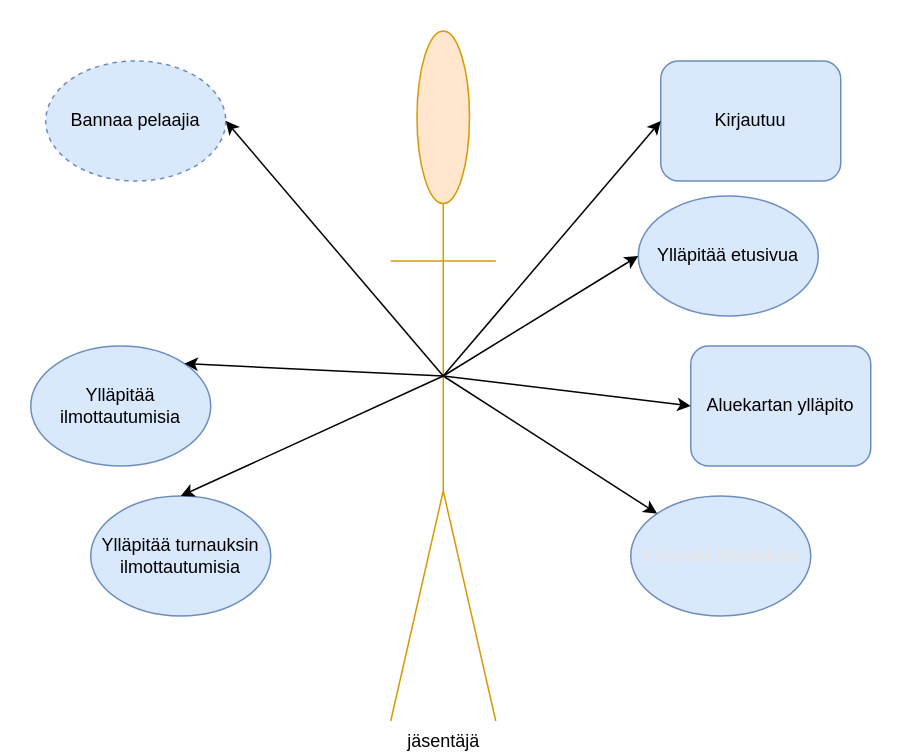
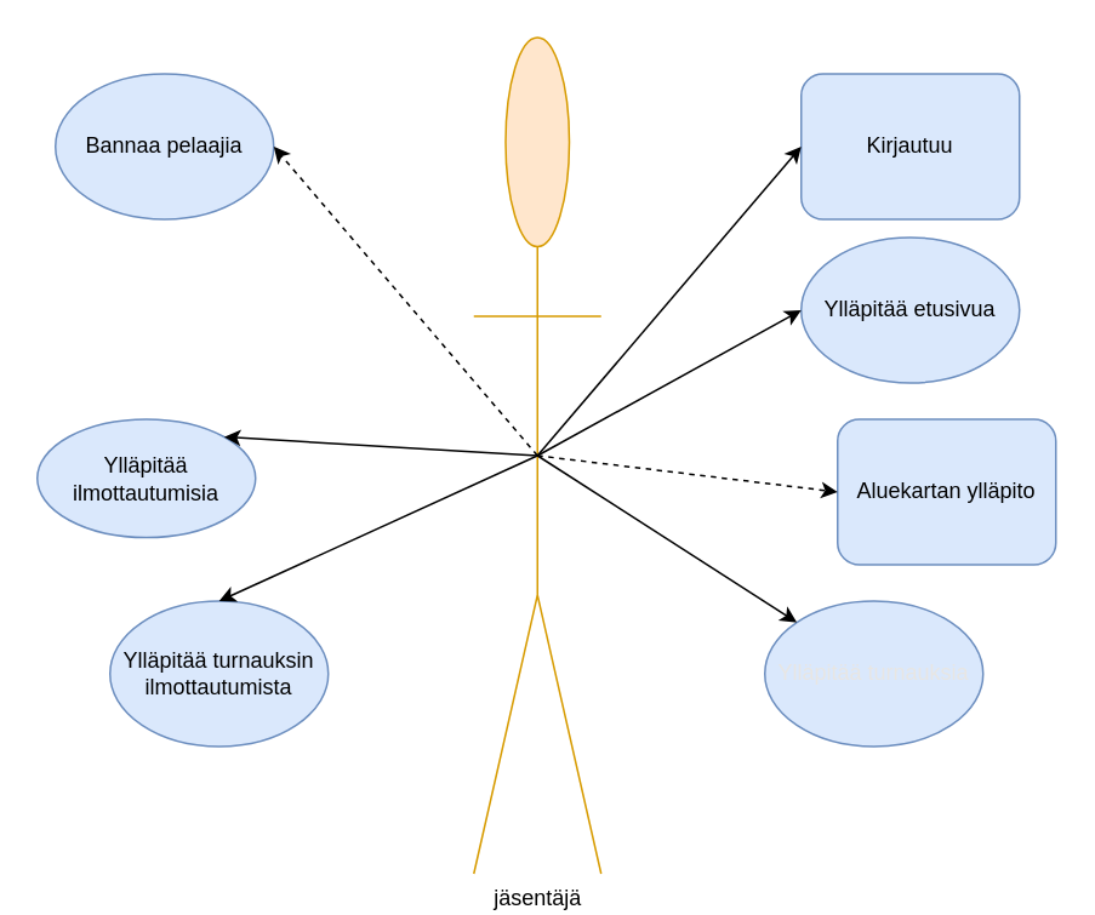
  <mxCell id="0" />
  <mxCell id="1" parent="0" />
  <mxCell id="2" value="jäsentäjä" style="shape=umlActor;verticalLabelPosition=bottom;verticalAlign=top;html=1;outlineConnect=0;fillColor=#ffe6cc;strokeColor=#d79b00;" vertex="1" parent="1"><mxGeometry x="260" y="20" width="70" height="460" as="geometry" /></mxCell>
  <mxCell id="3" value="Kirjautuu" style="whiteSpace=wrap;html=1;fillColor=#dae8fc;strokeColor=#6c8ebf;rounded=1;" vertex="1" parent="1"><mxGeometry x="440" y="40" width="120" height="80" as="geometry" /></mxCell>
  <mxCell id="4" value="" style="endArrow=classic;html=1;entryX=0;entryY=0.5;entryDx=0;entryDy=0;exitX=0.5;exitY=0.5;exitDx=0;exitDy=0;exitPerimeter=0;" edge="1" parent="1" source="2" target="3"><mxGeometry width="50" height="50" relative="1" as="geometry"><mxPoint x="410" y="250" as="sourcePoint" /><mxPoint x="460" y="200" as="targetPoint" /></mxGeometry></mxCell>
- <mxCell id="5" value="Ylläpitää etusivua" style="ellipse;whiteSpace=wrap;html=1;fillColor=#dae8fc;strokeColor=#6c8ebf;" vertex="1" parent="1"><mxGeometry x="425" y="130" width="120" height="80" as="geometry" /></mxCell>
+ <mxCell id="5" value="Ylläpitää etusivua" style="ellipse;whiteSpace=wrap;html=1;fillColor=#dae8fc;strokeColor=#6c8ebf;" vertex="1" parent="1"><mxGeometry x="440" y="130" width="120" height="80" as="geometry" /></mxCell>
  <mxCell id="6" value="" style="endArrow=classic;html=1;entryX=0;entryY=0.5;entryDx=0;entryDy=0;exitX=0.5;exitY=0.5;exitDx=0;exitDy=0;exitPerimeter=0;" edge="1" parent="1" target="5" source="2"><mxGeometry width="50" height="50" relative="1" as="geometry"><mxPoint x="295" y="195" as="sourcePoint" /><mxPoint x="460" y="290" as="targetPoint" /></mxGeometry></mxCell>
  <mxCell id="7" value="&lt;font face=&quot;monospace&quot;&gt;&lt;span style=&quot;font-size: 0px&quot;&gt;xfazafdsgsdg&lt;/span&gt;&lt;/font&gt;&lt;span style=&quot;color: rgb(232 , 230 , 227)&quot;&gt;Ylläpitää&amp;nbsp;turnauksia&lt;/span&gt;" style="ellipse;whiteSpace=wrap;html=1;fillColor=#dae8fc;strokeColor=#6c8ebf;" vertex="1" parent="1"><mxGeometry x="420" y="330" width="120" height="80" as="geometry" /></mxCell>
  <mxCell id="8" value="" style="endArrow=classic;html=1;entryX=0;entryY=0;entryDx=0;entryDy=0;exitX=0.5;exitY=0.5;exitDx=0;exitDy=0;exitPerimeter=0;" edge="1" parent="1" target="7" source="2"><mxGeometry width="50" height="50" relative="1" as="geometry"><mxPoint x="290" y="295" as="sourcePoint" /><mxPoint x="455" y="390" as="targetPoint" /></mxGeometry></mxCell>
- <mxCell id="9" value="&lt;span&gt;Ylläpitää ilmottautumisia&lt;/span&gt;" style="ellipse;whiteSpace=wrap;html=1;fillColor=#dae8fc;strokeColor=#6c8ebf;" vertex="1" parent="1"><mxGeometry x="20" y="230" width="120" height="80" as="geometry" /></mxCell>
+ <mxCell id="9" value="&lt;span&gt;Ylläpitää ilmottautumisia&lt;/span&gt;" style="ellipse;whiteSpace=wrap;html=1;fillColor=#dae8fc;strokeColor=#6c8ebf;" vertex="1" parent="1"><mxGeometry x="20" y="230" width="120" height="65" as="geometry" /></mxCell>
  <mxCell id="10" value="" style="endArrow=classic;html=1;exitX=0.5;exitY=0.5;exitDx=0;exitDy=0;exitPerimeter=0;entryX=1;entryY=0;entryDx=0;entryDy=0;" edge="1" parent="1" target="9" source="2"><mxGeometry width="50" height="50" relative="1" as="geometry"><mxPoint x="325" y="135" as="sourcePoint" /><mxPoint x="280" y="358" as="targetPoint" /></mxGeometry></mxCell>
  <mxCell id="11" value="Aluekartan ylläpito" style="whiteSpace=wrap;html=1;fillColor=#dae8fc;strokeColor=#6c8ebf;rounded=1;" vertex="1" parent="1"><mxGeometry x="460" y="230" width="120" height="80" as="geometry" /></mxCell>
- <mxCell id="12" value="" style="endArrow=classic;html=1;entryX=0;entryY=0.5;entryDx=0;entryDy=0;exitX=0.5;exitY=0.5;exitDx=0;exitDy=0;exitPerimeter=0;" edge="1" parent="1" target="11" source="2"><mxGeometry width="50" height="50" relative="1" as="geometry"><mxPoint x="300" y="110" as="sourcePoint" /><mxPoint x="510" y="250" as="targetPoint" /></mxGeometry></mxCell>
- <mxCell id="13" value="&lt;span&gt;Ylläpitää turnauksin&lt;br&gt;ilmottautumisia&lt;br&gt;&lt;/span&gt;" style="ellipse;whiteSpace=wrap;html=1;fillColor=#dae8fc;strokeColor=#6c8ebf;" vertex="1" parent="1"><mxGeometry x="60" y="330" width="120" height="80" as="geometry" /></mxCell>
+ <mxCell id="12" value="" style="endArrow=classic;html=1;entryX=0;entryY=0.5;entryDx=0;entryDy=0;exitX=0.5;exitY=0.5;exitDx=0;exitDy=0;exitPerimeter=0;dashed=1;" edge="1" parent="1" target="11" source="2"><mxGeometry width="50" height="50" relative="1" as="geometry"><mxPoint x="300" y="110" as="sourcePoint" /><mxPoint x="510" y="250" as="targetPoint" /></mxGeometry></mxCell>
+ <mxCell id="13" value="&lt;span&gt;Ylläpitää turnauksin&lt;br&gt;ilmottautumista&lt;br&gt;&lt;/span&gt;" style="ellipse;whiteSpace=wrap;html=1;fillColor=#dae8fc;strokeColor=#6c8ebf;" vertex="1" parent="1"><mxGeometry x="60" y="330" width="120" height="80" as="geometry" /></mxCell>
  <mxCell id="14" value="" style="endArrow=classic;html=1;entryX=0.5;entryY=0;entryDx=0;entryDy=0;exitX=0.5;exitY=0.5;exitDx=0;exitDy=0;exitPerimeter=0;" edge="1" parent="1" target="13" source="2"><mxGeometry width="50" height="50" relative="1" as="geometry"><mxPoint x="450" y="325" as="sourcePoint" /><mxPoint x="615" y="420" as="targetPoint" /></mxGeometry></mxCell>
- <mxCell id="15" value="&lt;span&gt;Bannaa pelaajia&lt;/span&gt;" style="ellipse;whiteSpace=wrap;html=1;fillColor=#dae8fc;strokeColor=#6c8ebf;dashed=1;" vertex="1" parent="1"><mxGeometry x="30" y="40" width="120" height="80" as="geometry" /></mxCell>
- <mxCell id="16" value="" style="endArrow=classic;html=1;entryX=1;entryY=0.5;entryDx=0;entryDy=0;exitX=0.5;exitY=0.5;exitDx=0;exitDy=0;exitPerimeter=0;" edge="1" parent="1" source="2" target="15"><mxGeometry width="50" height="50" relative="1" as="geometry"><mxPoint x="290" y="110" as="sourcePoint" /><mxPoint x="109.998" y="279.997" as="targetPoint" /></mxGeometry></mxCell>
+ <mxCell id="15" value="&lt;span&gt;Bannaa pelaajia&lt;/span&gt;" style="ellipse;whiteSpace=wrap;html=1;fillColor=#dae8fc;strokeColor=#6c8ebf;" vertex="1" parent="1"><mxGeometry x="30" y="40" width="120" height="80" as="geometry" /></mxCell>
+ <mxCell id="16" value="" style="endArrow=classic;html=1;entryX=1;entryY=0.5;entryDx=0;entryDy=0;exitX=0.5;exitY=0.5;exitDx=0;exitDy=0;exitPerimeter=0;dashed=1;" edge="1" parent="1" source="2" target="15"><mxGeometry width="50" height="50" relative="1" as="geometry"><mxPoint x="290" y="110" as="sourcePoint" /><mxPoint x="109.998" y="279.997" as="targetPoint" /></mxGeometry></mxCell>
